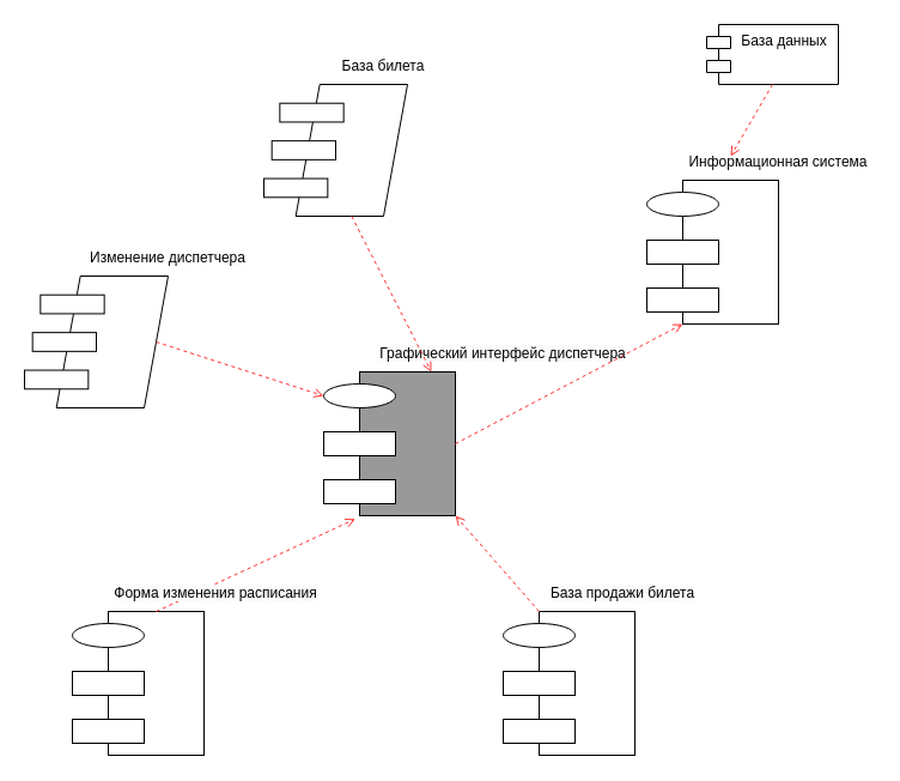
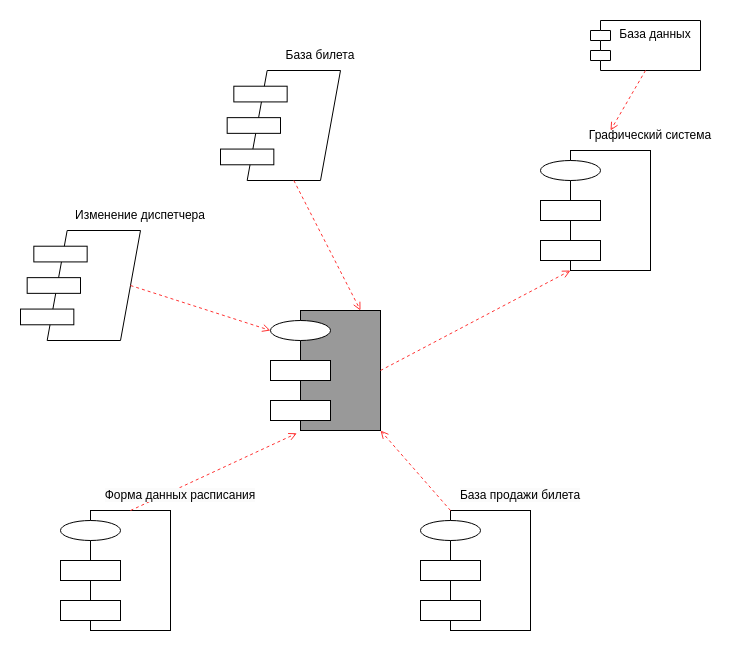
  <mxCell id="0" />
  <mxCell id="1" parent="0" />
- <mxCell id="2" value="&lt;span style=&quot;color: rgb(0, 0, 0); font-family: Helvetica; font-size: 12px; font-style: normal; font-variant-ligatures: normal; font-variant-caps: normal; font-weight: 400; letter-spacing: normal; orphans: 2; text-indent: 0px; text-transform: none; widows: 2; word-spacing: 0px; -webkit-text-stroke-width: 0px; background-color: rgb(251, 251, 251); text-decoration-thickness: initial; text-decoration-style: initial; text-decoration-color: initial; float: none; display: inline !important;&quot;&gt;Графический интерфейс диспетчера&lt;/span&gt;" style="text;html=1;strokeColor=none;fillColor=none;align=center;verticalAlign=middle;whiteSpace=wrap;rounded=0;" vertex="1" parent="1"><mxGeometry x="300" y="280" width="240" height="30" as="geometry" /></mxCell>
  <mxCell id="3" value="" style="group" vertex="1" connectable="0" parent="1"><mxGeometry x="270" y="310" width="110" height="120" as="geometry" /></mxCell>
  <mxCell id="4" value="" style="rounded=0;whiteSpace=wrap;html=1;fillColor=#999999;" vertex="1" parent="3"><mxGeometry x="30" width="80" height="120" as="geometry" /></mxCell>
  <mxCell id="5" value="" style="ellipse;whiteSpace=wrap;html=1;" vertex="1" parent="3"><mxGeometry y="10" width="60" height="20" as="geometry" /></mxCell>
  <mxCell id="6" value="" style="rounded=0;whiteSpace=wrap;html=1;" vertex="1" parent="3"><mxGeometry y="50" width="60" height="20" as="geometry" /></mxCell>
  <mxCell id="7" value="" style="rounded=0;whiteSpace=wrap;html=1;" vertex="1" parent="3"><mxGeometry y="90" width="60" height="20" as="geometry" /></mxCell>
  <mxCell id="8" value="" style="group" vertex="1" connectable="0" parent="1"><mxGeometry x="540" y="150" width="110" height="120" as="geometry" /></mxCell>
  <mxCell id="9" value="" style="rounded=0;whiteSpace=wrap;html=1;fillColor=#FFFFFF;" vertex="1" parent="8"><mxGeometry x="30" width="80" height="120" as="geometry" /></mxCell>
  <mxCell id="10" value="" style="ellipse;whiteSpace=wrap;html=1;" vertex="1" parent="8"><mxGeometry y="10" width="60" height="20" as="geometry" /></mxCell>
  <mxCell id="11" value="" style="rounded=0;whiteSpace=wrap;html=1;" vertex="1" parent="8"><mxGeometry y="50" width="60" height="20" as="geometry" /></mxCell>
  <mxCell id="12" value="" style="rounded=0;whiteSpace=wrap;html=1;" vertex="1" parent="8"><mxGeometry y="90" width="60" height="20" as="geometry" /></mxCell>
  <mxCell id="13" value="" style="endArrow=open;html=1;rounded=0;entryX=0;entryY=1;entryDx=0;entryDy=0;exitX=1;exitY=0.5;exitDx=0;exitDy=0;endFill=0;dashed=1;strokeColor=#FF3333;" edge="1" parent="1" source="4" target="9"><mxGeometry width="50" height="50" relative="1" as="geometry"><mxPoint x="490" y="450" as="sourcePoint" /><mxPoint x="540" y="400" as="targetPoint" /></mxGeometry></mxCell>
- <mxCell id="14" value="Информационная система" style="text;html=1;strokeColor=none;fillColor=none;align=center;verticalAlign=middle;whiteSpace=wrap;rounded=0;" vertex="1" parent="1"><mxGeometry x="570" y="120" width="160" height="30" as="geometry" /></mxCell>
+ <mxCell id="14" value="Графический система" style="text;html=1;strokeColor=none;fillColor=none;align=center;verticalAlign=middle;whiteSpace=wrap;rounded=0;" vertex="1" parent="1"><mxGeometry x="570" y="120" width="160" height="30" as="geometry" /></mxCell>
  <mxCell id="15" value="База данных" style="shape=module;align=left;spacingLeft=20;align=center;verticalAlign=top;whiteSpace=wrap;html=1;" vertex="1" parent="1"><mxGeometry x="590" y="20" width="110" height="50" as="geometry" /></mxCell>
  <mxCell id="16" value="" style="endArrow=open;html=1;rounded=0;exitX=0.5;exitY=1;exitDx=0;exitDy=0;endFill=0;dashed=1;strokeColor=#FF3333;" edge="1" parent="1" source="15"><mxGeometry width="50" height="50" relative="1" as="geometry"><mxPoint x="390" y="380" as="sourcePoint" /><mxPoint x="610" y="130" as="targetPoint" /></mxGeometry></mxCell>
  <mxCell id="17" value="" style="group" vertex="1" connectable="0" parent="1"><mxGeometry x="60" y="510" width="110" height="120" as="geometry" /></mxCell>
  <mxCell id="18" value="" style="rounded=0;whiteSpace=wrap;html=1;fillColor=#FFFFFF;" vertex="1" parent="17"><mxGeometry x="30" width="80" height="120" as="geometry" /></mxCell>
  <mxCell id="19" value="" style="ellipse;whiteSpace=wrap;html=1;" vertex="1" parent="17"><mxGeometry y="10" width="60" height="20" as="geometry" /></mxCell>
  <mxCell id="20" value="" style="rounded=0;whiteSpace=wrap;html=1;" vertex="1" parent="17"><mxGeometry y="50" width="60" height="20" as="geometry" /></mxCell>
  <mxCell id="21" value="" style="rounded=0;whiteSpace=wrap;html=1;" vertex="1" parent="17"><mxGeometry y="90" width="60" height="20" as="geometry" /></mxCell>
  <mxCell id="22" value="" style="endArrow=open;html=1;rounded=0;entryX=-0.045;entryY=1.023;entryDx=0;entryDy=0;exitX=0.5;exitY=0;exitDx=0;exitDy=0;endFill=0;dashed=1;strokeColor=#FF3333;entryPerimeter=0;" edge="1" parent="1" source="18" target="4"><mxGeometry width="50" height="50" relative="1" as="geometry"><mxPoint x="310" y="530" as="sourcePoint" /><mxPoint x="500" y="430" as="targetPoint" /></mxGeometry></mxCell>
- <mxCell id="23" value="&lt;span style=&quot;color: rgb(0, 0, 0); font-family: Helvetica; font-size: 12px; font-style: normal; font-variant-ligatures: normal; font-variant-caps: normal; font-weight: 400; letter-spacing: normal; orphans: 2; text-indent: 0px; text-transform: none; widows: 2; word-spacing: 0px; -webkit-text-stroke-width: 0px; background-color: rgb(251, 251, 251); text-decoration-thickness: initial; text-decoration-style: initial; text-decoration-color: initial; float: none; display: inline !important;&quot;&gt;Форма изменения расписания&lt;/span&gt;" style="text;html=1;strokeColor=none;fillColor=none;align=center;verticalAlign=middle;whiteSpace=wrap;rounded=0;" vertex="1" parent="1"><mxGeometry x="90" y="480" width="180" height="30" as="geometry" /></mxCell>
+ <mxCell id="23" value="&lt;span style=&quot;color: rgb(0, 0, 0); font-family: Helvetica; font-size: 12px; font-style: normal; font-variant-ligatures: normal; font-variant-caps: normal; font-weight: 400; letter-spacing: normal; orphans: 2; text-indent: 0px; text-transform: none; widows: 2; word-spacing: 0px; -webkit-text-stroke-width: 0px; background-color: rgb(251, 251, 251); text-decoration-thickness: initial; text-decoration-style: initial; text-decoration-color: initial; float: none; display: inline !important;&quot;&gt;Форма данных расписания&lt;/span&gt;" style="text;html=1;strokeColor=none;fillColor=none;align=center;verticalAlign=middle;whiteSpace=wrap;rounded=0;" vertex="1" parent="1"><mxGeometry x="90" y="480" width="180" height="30" as="geometry" /></mxCell>
  <mxCell id="24" value="" style="group" vertex="1" connectable="0" parent="1"><mxGeometry x="420" y="510" width="110" height="120" as="geometry" /></mxCell>
  <mxCell id="25" value="" style="rounded=0;whiteSpace=wrap;html=1;fillColor=#FFFFFF;" vertex="1" parent="24"><mxGeometry x="30" width="80" height="120" as="geometry" /></mxCell>
  <mxCell id="26" value="" style="ellipse;whiteSpace=wrap;html=1;" vertex="1" parent="24"><mxGeometry y="10" width="60" height="20" as="geometry" /></mxCell>
  <mxCell id="27" value="" style="rounded=0;whiteSpace=wrap;html=1;" vertex="1" parent="24"><mxGeometry y="50" width="60" height="20" as="geometry" /></mxCell>
  <mxCell id="28" value="" style="rounded=0;whiteSpace=wrap;html=1;" vertex="1" parent="24"><mxGeometry y="90" width="60" height="20" as="geometry" /></mxCell>
  <mxCell id="29" value="&lt;span style=&quot;color: rgb(0, 0, 0); font-family: Helvetica; font-size: 12px; font-style: normal; font-variant-ligatures: normal; font-variant-caps: normal; font-weight: 400; letter-spacing: normal; orphans: 2; text-indent: 0px; text-transform: none; widows: 2; word-spacing: 0px; -webkit-text-stroke-width: 0px; background-color: rgb(251, 251, 251); text-decoration-thickness: initial; text-decoration-style: initial; text-decoration-color: initial; float: none; display: inline !important;&quot;&gt;База продажи билета&lt;/span&gt;" style="text;html=1;strokeColor=none;fillColor=none;align=center;verticalAlign=middle;whiteSpace=wrap;rounded=0;" vertex="1" parent="1"><mxGeometry x="450" y="480" width="140" height="30" as="geometry" /></mxCell>
  <mxCell id="30" value="" style="endArrow=open;html=1;rounded=0;entryX=1;entryY=1;entryDx=0;entryDy=0;exitX=0;exitY=1;exitDx=0;exitDy=0;endFill=0;dashed=1;strokeColor=#FF3333;" edge="1" parent="1" source="29" target="4"><mxGeometry width="50" height="50" relative="1" as="geometry"><mxPoint x="230" y="520" as="sourcePoint" /><mxPoint x="306" y="443" as="targetPoint" /></mxGeometry></mxCell>
  <mxCell id="31" value="" style="group" vertex="1" connectable="0" parent="1"><mxGeometry x="20" y="230" width="120" height="110" as="geometry" /></mxCell>
  <mxCell id="32" value="" style="shape=parallelogram;perimeter=parallelogramPerimeter;whiteSpace=wrap;html=1;fixedSize=1;" vertex="1" parent="31"><mxGeometry x="26.667" width="93.333" height="110" as="geometry" /></mxCell>
  <mxCell id="33" value="" style="rounded=0;whiteSpace=wrap;html=1;" vertex="1" parent="31"><mxGeometry x="13.333" y="15.714" width="53.333" height="15.714" as="geometry" /></mxCell>
  <mxCell id="34" value="" style="rounded=0;whiteSpace=wrap;html=1;" vertex="1" parent="31"><mxGeometry x="6.667" y="47.143" width="53.333" height="15.714" as="geometry" /></mxCell>
  <mxCell id="35" value="" style="rounded=0;whiteSpace=wrap;html=1;" vertex="1" parent="31"><mxGeometry y="78.571" width="53.333" height="15.714" as="geometry" /></mxCell>
  <mxCell id="36" value="Изменение диспетчера" style="text;html=1;strokeColor=none;fillColor=none;align=center;verticalAlign=middle;whiteSpace=wrap;rounded=0;" vertex="1" parent="1"><mxGeometry x="70" y="200" width="140" height="30" as="geometry" /></mxCell>
  <mxCell id="37" value="" style="endArrow=open;html=1;rounded=0;entryX=0;entryY=0.5;entryDx=0;entryDy=0;exitX=1;exitY=0.5;exitDx=0;exitDy=0;endFill=0;dashed=1;strokeColor=#FF3333;" edge="1" parent="1" source="32" target="5"><mxGeometry width="50" height="50" relative="1" as="geometry"><mxPoint x="140" y="380" as="sourcePoint" /><mxPoint x="280" y="375" as="targetPoint" /></mxGeometry></mxCell>
  <mxCell id="38" value="" style="group" vertex="1" connectable="0" parent="1"><mxGeometry x="220" y="70" width="120" height="110" as="geometry" /></mxCell>
  <mxCell id="39" value="" style="shape=parallelogram;perimeter=parallelogramPerimeter;whiteSpace=wrap;html=1;fixedSize=1;" vertex="1" parent="38"><mxGeometry x="26.667" width="93.333" height="110" as="geometry" /></mxCell>
  <mxCell id="40" value="" style="rounded=0;whiteSpace=wrap;html=1;" vertex="1" parent="38"><mxGeometry x="13.333" y="15.714" width="53.333" height="15.714" as="geometry" /></mxCell>
  <mxCell id="41" value="" style="rounded=0;whiteSpace=wrap;html=1;" vertex="1" parent="38"><mxGeometry x="6.667" y="47.143" width="53.333" height="15.714" as="geometry" /></mxCell>
  <mxCell id="42" value="" style="rounded=0;whiteSpace=wrap;html=1;" vertex="1" parent="38"><mxGeometry y="78.571" width="53.333" height="15.714" as="geometry" /></mxCell>
  <mxCell id="43" value="База билета" style="text;html=1;strokeColor=none;fillColor=none;align=center;verticalAlign=middle;whiteSpace=wrap;rounded=0;" vertex="1" parent="1"><mxGeometry x="270" y="40" width="100" height="30" as="geometry" /></mxCell>
  <mxCell id="44" value="" style="endArrow=open;html=1;rounded=0;entryX=0.75;entryY=0;entryDx=0;entryDy=0;exitX=0.5;exitY=1;exitDx=0;exitDy=0;endFill=0;dashed=1;strokeColor=#FF3333;" edge="1" parent="1" source="39" target="4"><mxGeometry width="50" height="50" relative="1" as="geometry"><mxPoint x="230" y="240" as="sourcePoint" /><mxPoint x="310" y="320" as="targetPoint" /></mxGeometry></mxCell>
